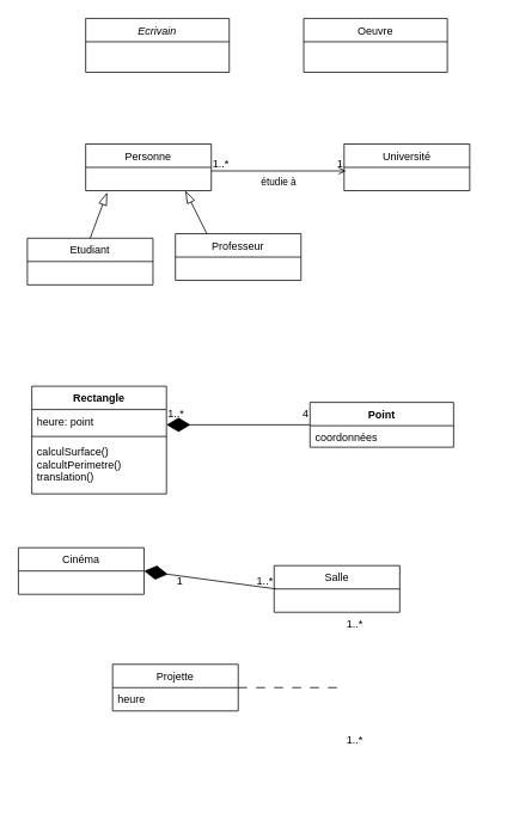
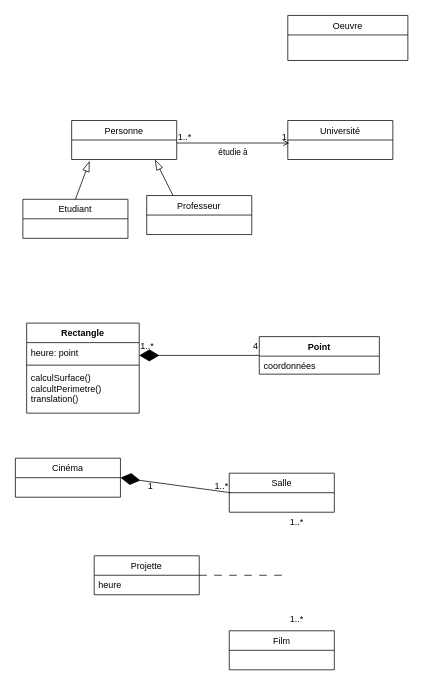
  <mxCell id="0" />
  <mxCell id="1" parent="0" />
- <mxCell id="2" value="Ecrivain" style="swimlane;fontStyle=2;align=center;verticalAlign=top;childLayout=stackLayout;horizontal=1;startSize=26;horizontalStack=0;resizeParent=1;resizeLast=0;collapsible=1;marginBottom=0;rounded=0;shadow=0;strokeWidth=1;" parent="1" vertex="1"><mxGeometry x="95" y="20" width="160" height="60" as="geometry"><mxRectangle x="230" y="140" width="160" height="26" as="alternateBounds" /></mxGeometry></mxCell>
- <mxCell id="3" value="Oeuvre" style="swimlane;fontStyle=0;align=center;verticalAlign=top;childLayout=stackLayout;horizontal=1;startSize=26;horizontalStack=0;resizeParent=1;resizeLast=0;collapsible=1;marginBottom=0;rounded=0;shadow=0;strokeWidth=1;" parent="1" vertex="1"><mxGeometry x="338" y="20" width="160" height="60" as="geometry"><mxRectangle x="550" y="140" width="160" height="26" as="alternateBounds" /></mxGeometry></mxCell>
+ <mxCell id="3" value="Oeuvre" style="swimlane;fontStyle=0;align=center;verticalAlign=top;childLayout=stackLayout;horizontal=1;startSize=26;horizontalStack=0;resizeParent=1;resizeLast=0;collapsible=1;marginBottom=0;rounded=0;shadow=0;strokeWidth=1;" parent="1" vertex="1"><mxGeometry x="383" y="20" width="160" height="60" as="geometry"><mxRectangle x="550" y="140" width="160" height="26" as="alternateBounds" /></mxGeometry></mxCell>
  <mxCell id="4" value="Personne" style="swimlane;fontStyle=0;childLayout=stackLayout;horizontal=1;startSize=26;fillColor=none;horizontalStack=0;resizeParent=1;resizeParentMax=0;resizeLast=0;collapsible=1;marginBottom=0;" vertex="1" parent="1"><mxGeometry x="95" y="160" width="140" height="52" as="geometry" /></mxCell>
  <mxCell id="5" value="Université" style="swimlane;fontStyle=0;childLayout=stackLayout;horizontal=1;startSize=26;fillColor=none;horizontalStack=0;resizeParent=1;resizeParentMax=0;resizeLast=0;collapsible=1;marginBottom=0;" vertex="1" parent="1"><mxGeometry x="383" y="160" width="140" height="52" as="geometry" /></mxCell>
  <mxCell id="6" value="Etudiant" style="swimlane;fontStyle=0;childLayout=stackLayout;horizontal=1;startSize=26;fillColor=none;horizontalStack=0;resizeParent=1;resizeParentMax=0;resizeLast=0;collapsible=1;marginBottom=0;" vertex="1" parent="1"><mxGeometry x="30" y="265" width="140" height="52" as="geometry" /></mxCell>
  <mxCell id="7" value="Professeur" style="swimlane;fontStyle=0;childLayout=stackLayout;horizontal=1;startSize=26;fillColor=none;horizontalStack=0;resizeParent=1;resizeParentMax=0;resizeLast=0;collapsible=1;marginBottom=0;" vertex="1" parent="1"><mxGeometry x="195" y="260" width="140" height="52" as="geometry" /></mxCell>
  <mxCell id="8" value="" style="endArrow=blockThin;endFill=0;endSize=12;html=1;rounded=0;exitX=0.5;exitY=0;exitDx=0;exitDy=0;entryX=0.171;entryY=1.077;entryDx=0;entryDy=0;entryPerimeter=0;" edge="1" parent="1" source="6"><mxGeometry width="160" relative="1" as="geometry"><mxPoint x="355" y="240" as="sourcePoint" /><mxPoint x="118.94" y="214.002" as="targetPoint" /></mxGeometry></mxCell>
  <mxCell id="9" value="" style="endArrow=blockThin;endFill=0;endSize=12;html=1;rounded=0;exitX=0.25;exitY=0;exitDx=0;exitDy=0;entryX=0.793;entryY=1;entryDx=0;entryDy=0;entryPerimeter=0;" edge="1" parent="1" source="7"><mxGeometry width="160" relative="1" as="geometry"><mxPoint x="105" y="300" as="sourcePoint" /><mxPoint x="206.02" y="212" as="targetPoint" /></mxGeometry></mxCell>
  <mxCell id="10" value="étudie à" style="endArrow=open;html=1;rounded=0;align=center;verticalAlign=top;endFill=0;labelBackgroundColor=none;" edge="1" parent="1"><mxGeometry relative="1" as="geometry"><mxPoint x="235" y="190" as="sourcePoint" /><mxPoint x="385" y="190" as="targetPoint" /></mxGeometry></mxCell>
  <mxCell id="11" value="1..*" style="resizable=0;html=1;align=left;verticalAlign=bottom;labelBackgroundColor=none;" connectable="0" vertex="1" parent="10"><mxGeometry x="-1" relative="1" as="geometry" /></mxCell>
  <mxCell id="12" value="1" style="resizable=0;html=1;align=right;verticalAlign=bottom;labelBackgroundColor=none;" connectable="0" vertex="1" parent="10"><mxGeometry x="1" relative="1" as="geometry"><mxPoint x="-3" as="offset" /></mxGeometry></mxCell>
  <mxCell id="13" value="" style="endArrow=diamondThin;endFill=1;endSize=24;html=1;rounded=0;exitX=0;exitY=0.5;exitDx=0;exitDy=0;entryX=1;entryY=0.5;entryDx=0;entryDy=0;" edge="1" parent="1" source="14"><mxGeometry width="160" relative="1" as="geometry"><mxPoint x="185" y="480" as="sourcePoint" /><mxPoint x="185" y="473" as="targetPoint" /><Array as="points"><mxPoint x="185" y="473" /></Array></mxGeometry></mxCell>
  <mxCell id="14" value="Point" style="swimlane;fontStyle=1;align=center;verticalAlign=top;childLayout=stackLayout;horizontal=1;startSize=26;horizontalStack=0;resizeParent=1;resizeParentMax=0;resizeLast=0;collapsible=1;marginBottom=0;" vertex="1" parent="1"><mxGeometry x="345" y="448" width="160" height="50" as="geometry" /></mxCell>
  <mxCell id="15" value="coordonnées" style="text;strokeColor=none;fillColor=none;align=left;verticalAlign=top;spacingLeft=4;spacingRight=4;overflow=hidden;rotatable=0;points=[[0,0.5],[1,0.5]];portConstraint=eastwest;" vertex="1" parent="14"><mxGeometry y="26" width="160" height="24" as="geometry" /></mxCell>
  <mxCell id="16" value="1..*" style="resizable=0;html=1;align=left;verticalAlign=bottom;labelBackgroundColor=none;" connectable="0" vertex="1" parent="1"><mxGeometry x="185" y="469" as="geometry" /></mxCell>
  <mxCell id="17" value="4" style="resizable=0;html=1;align=left;verticalAlign=bottom;labelBackgroundColor=none;direction=west;fillColor=#e1d5e7;" connectable="0" vertex="1" parent="1"><mxGeometry x="335" y="469" as="geometry" /></mxCell>
  <mxCell id="18" value="Rectangle" style="swimlane;fontStyle=1;align=center;verticalAlign=top;childLayout=stackLayout;horizontal=1;startSize=26;horizontalStack=0;resizeParent=1;resizeParentMax=0;resizeLast=0;collapsible=1;marginBottom=0;" vertex="1" parent="1"><mxGeometry x="35" y="430" width="150" height="120" as="geometry" /></mxCell>
  <mxCell id="19" value="heure: point" style="text;strokeColor=none;fillColor=none;align=left;verticalAlign=top;spacingLeft=4;spacingRight=4;overflow=hidden;rotatable=0;points=[[0,0.5],[1,0.5]];portConstraint=eastwest;" vertex="1" parent="18"><mxGeometry y="26" width="150" height="26" as="geometry" /></mxCell>
  <mxCell id="20" value="" style="line;strokeWidth=1;fillColor=none;align=left;verticalAlign=middle;spacingTop=-1;spacingLeft=3;spacingRight=3;rotatable=0;labelPosition=right;points=[];portConstraint=eastwest;" vertex="1" parent="18"><mxGeometry y="52" width="150" height="8" as="geometry" /></mxCell>
  <mxCell id="21" value="calculSurface()&#10;calcultPerimetre()&#10;translation()&#10;" style="text;strokeColor=none;fillColor=none;align=left;verticalAlign=top;spacingLeft=4;spacingRight=4;overflow=hidden;rotatable=0;points=[[0,0.5],[1,0.5]];portConstraint=eastwest;" vertex="1" parent="18"><mxGeometry y="60" width="150" height="60" as="geometry" /></mxCell>
  <mxCell id="22" value="Cinéma" style="swimlane;fontStyle=0;childLayout=stackLayout;horizontal=1;startSize=26;fillColor=none;horizontalStack=0;resizeParent=1;resizeParentMax=0;resizeLast=0;collapsible=1;marginBottom=0;" vertex="1" parent="1"><mxGeometry x="20" y="610" width="140" height="52" as="geometry" /></mxCell>
+ <mxCell id="23" value="Film" style="swimlane;fontStyle=0;childLayout=stackLayout;horizontal=1;startSize=26;fillColor=none;horizontalStack=0;resizeParent=1;resizeParentMax=0;resizeLast=0;collapsible=1;marginBottom=0;" vertex="1" parent="1"><mxGeometry x="305" y="840" width="140" height="52" as="geometry" /></mxCell>
  <mxCell id="24" value="Salle" style="swimlane;fontStyle=0;childLayout=stackLayout;horizontal=1;startSize=26;fillColor=none;horizontalStack=0;resizeParent=1;resizeParentMax=0;resizeLast=0;collapsible=1;marginBottom=0;" vertex="1" parent="1"><mxGeometry x="305" y="630" width="140" height="52" as="geometry" /></mxCell>
  <mxCell id="25" value="" style="endArrow=diamondThin;endFill=1;endSize=24;html=1;rounded=0;entryX=1;entryY=0.5;entryDx=0;entryDy=0;" edge="1" parent="24" target="22"><mxGeometry width="160" relative="1" as="geometry"><mxPoint x="2" y="26" as="sourcePoint" /><mxPoint x="162" y="30" as="targetPoint" /></mxGeometry></mxCell>
  <mxCell id="26" value="Projette" style="swimlane;fontStyle=0;childLayout=stackLayout;horizontal=1;startSize=26;fillColor=none;horizontalStack=0;resizeParent=1;resizeParentMax=0;resizeLast=0;collapsible=1;marginBottom=0;" vertex="1" parent="1"><mxGeometry x="125" y="740" width="140" height="52" as="geometry" /></mxCell>
  <mxCell id="27" value="heure" style="text;strokeColor=none;fillColor=none;align=left;verticalAlign=top;spacingLeft=4;spacingRight=4;overflow=hidden;rotatable=0;points=[[0,0.5],[1,0.5]];portConstraint=eastwest;" vertex="1" parent="26"><mxGeometry y="26" width="140" height="26" as="geometry" /></mxCell>
  <mxCell id="28" value="" style="resizable=0;html=1;align=left;verticalAlign=bottom;labelBackgroundColor=none;direction=west;" connectable="0" vertex="1" parent="1"><mxGeometry x="345" y="471" as="geometry"><mxPoint x="-58" y="179" as="offset" /></mxGeometry></mxCell>
  <mxCell id="29" value="1" style="resizable=0;html=1;align=left;verticalAlign=bottom;labelBackgroundColor=none;" connectable="0" vertex="1" parent="1"><mxGeometry x="195" y="656" as="geometry" /></mxCell>
  <mxCell id="30" value="1..*" style="text;html=1;strokeColor=none;fillColor=none;align=center;verticalAlign=middle;whiteSpace=wrap;rounded=0;" vertex="1" parent="1"><mxGeometry x="265" y="633" width="60" height="30" as="geometry" /></mxCell>
  <mxCell id="31" value="" style="endArrow=none;startArrow=none;endFill=0;startFill=0;endSize=8;html=1;verticalAlign=bottom;dashed=1;labelBackgroundColor=none;dashPattern=10 10;rounded=0;strokeWidth=1;exitX=1;exitY=0.5;exitDx=0;exitDy=0;" edge="1" parent="1" source="26"><mxGeometry width="160" relative="1" as="geometry"><mxPoint x="305" y="765.5" as="sourcePoint" /><mxPoint x="375" y="766" as="targetPoint" /></mxGeometry></mxCell>
  <mxCell id="32" value="1..*" style="text;html=1;strokeColor=none;fillColor=none;align=center;verticalAlign=middle;whiteSpace=wrap;rounded=0;" vertex="1" parent="1"><mxGeometry x="365" y="680" width="60" height="30" as="geometry" /></mxCell>
  <mxCell id="33" value="1..*" style="text;html=1;strokeColor=none;fillColor=none;align=center;verticalAlign=middle;whiteSpace=wrap;rounded=0;" vertex="1" parent="1"><mxGeometry x="365" y="810" width="60" height="30" as="geometry" /></mxCell>
